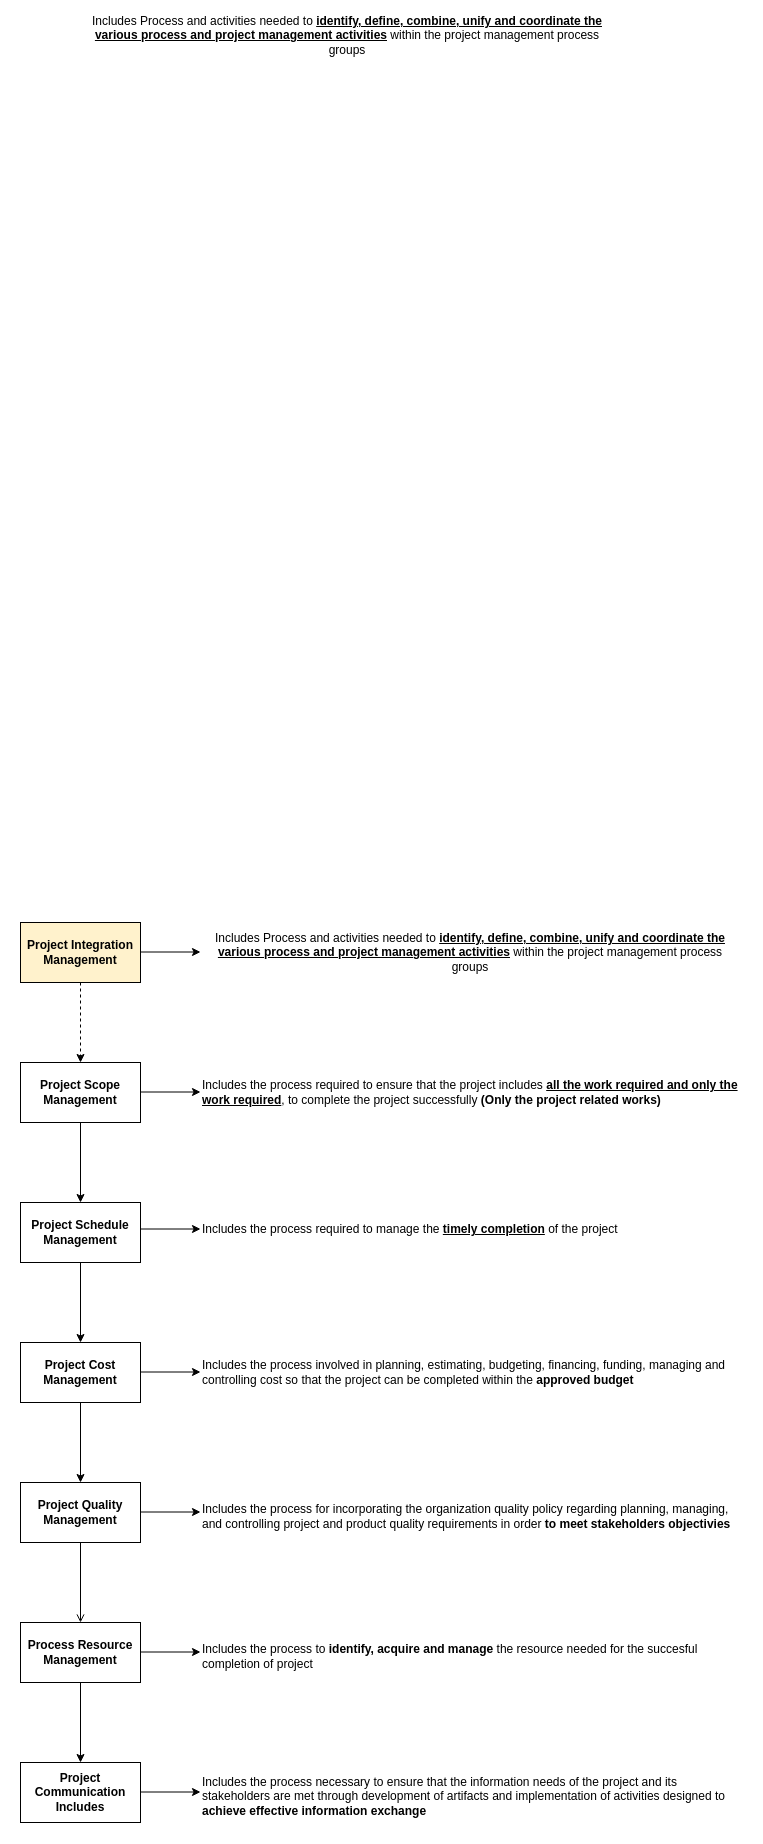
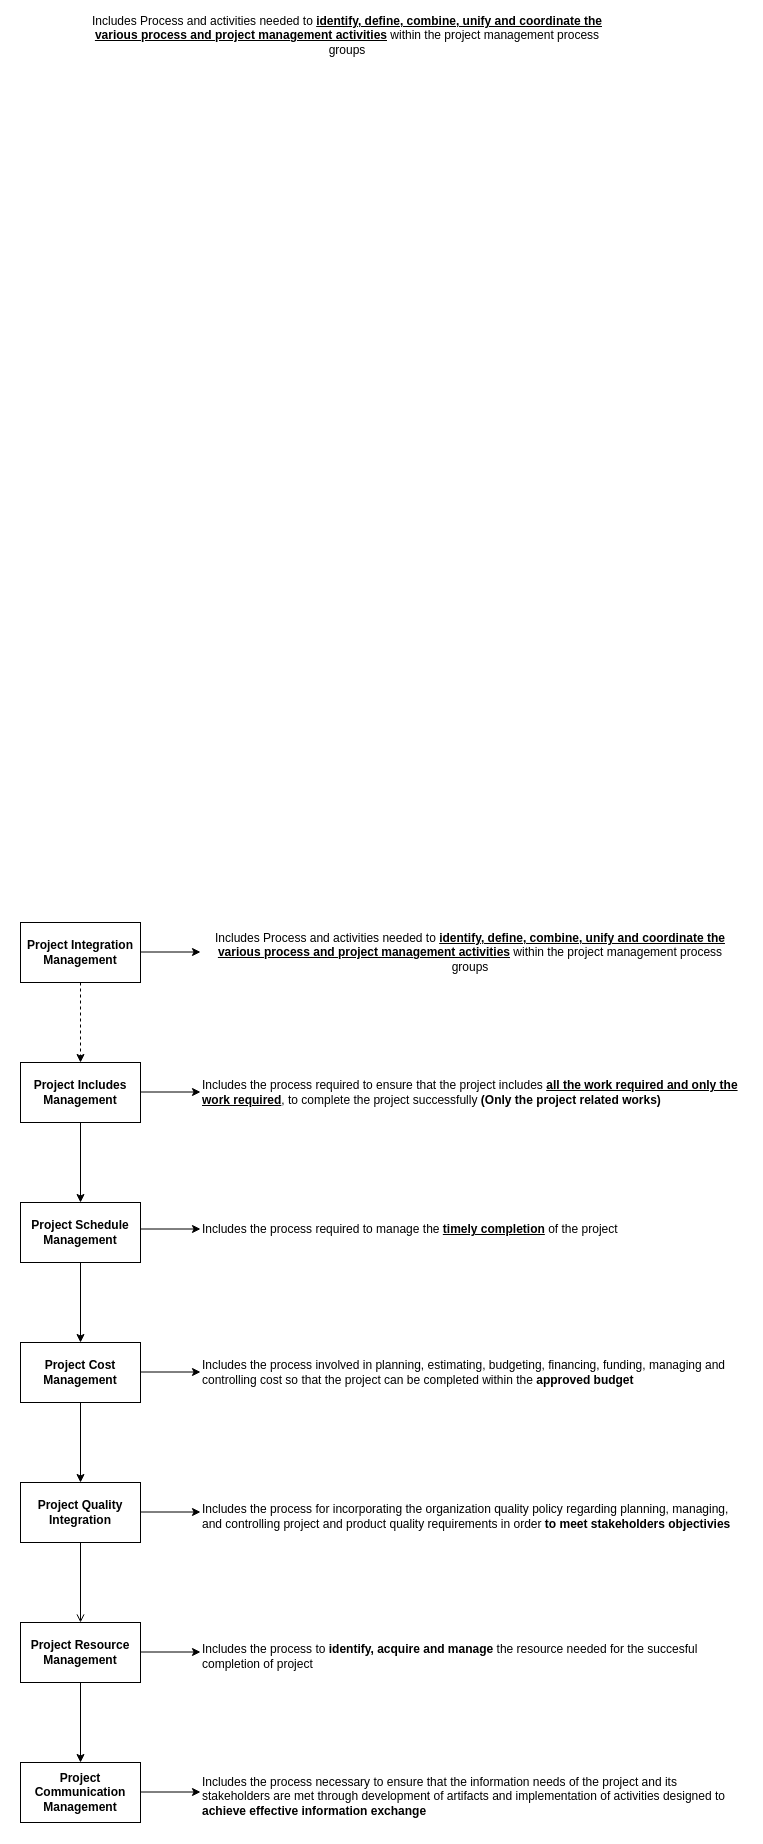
  <mxCell id="0" />
  <mxCell id="1" parent="0" />
  <mxCell id="2" value="" style="edgeStyle=orthogonalEdgeStyle;rounded=0;orthogonalLoop=1;jettySize=auto;html=1;dashed=1;" parent="1" source="3" target="5" edge="1"><mxGeometry relative="1" as="geometry" /></mxCell>
- <mxCell id="3" value="Project Integration Management" style="rounded=0;whiteSpace=wrap;html=1;fontStyle=1;fillColor=#fff2cc;" parent="1" vertex="1"><mxGeometry x="20" y="922" width="120" height="60" as="geometry" /></mxCell>
+ <mxCell id="3" value="Project Integration Management" style="rounded=0;whiteSpace=wrap;html=1;fontStyle=1" parent="1" vertex="1"><mxGeometry x="20" y="922" width="120" height="60" as="geometry" /></mxCell>
  <mxCell id="4" value="" style="edgeStyle=orthogonalEdgeStyle;rounded=0;orthogonalLoop=1;jettySize=auto;html=1;" parent="1" source="5" target="7" edge="1"><mxGeometry relative="1" as="geometry" /></mxCell>
- <mxCell id="5" value="Project Scope Management" style="rounded=0;whiteSpace=wrap;html=1;fontStyle=1" parent="1" vertex="1"><mxGeometry x="20" y="1062" width="120" height="60" as="geometry" /></mxCell>
+ <mxCell id="5" value="Project Includes Management" style="rounded=0;whiteSpace=wrap;html=1;fontStyle=1" parent="1" vertex="1"><mxGeometry x="20" y="1062" width="120" height="60" as="geometry" /></mxCell>
  <mxCell id="6" value="" style="edgeStyle=orthogonalEdgeStyle;rounded=0;orthogonalLoop=1;jettySize=auto;html=1;" parent="1" source="7" target="9" edge="1"><mxGeometry relative="1" as="geometry" /></mxCell>
  <mxCell id="7" value="Project Schedule Management" style="whiteSpace=wrap;html=1;rounded=0;fontStyle=1;" parent="1" vertex="1"><mxGeometry x="20" y="1202" width="120" height="60" as="geometry" /></mxCell>
  <mxCell id="8" value="" style="edgeStyle=orthogonalEdgeStyle;rounded=0;orthogonalLoop=1;jettySize=auto;html=1;" parent="1" source="9" target="19" edge="1"><mxGeometry relative="1" as="geometry" /></mxCell>
  <mxCell id="9" value="Project Cost Management" style="whiteSpace=wrap;html=1;rounded=0;fontStyle=1;" parent="1" vertex="1"><mxGeometry x="20" y="1342" width="120" height="60" as="geometry" /></mxCell>
  <mxCell id="10" value="Includes Process and activities needed to &lt;b&gt;&lt;u&gt;identify, define, combine, unify and coordinate the various process and project management activities&lt;/u&gt;&lt;/b&gt; within the project management process groups" style="text;html=1;align=center;verticalAlign=middle;whiteSpace=wrap;rounded=0;" parent="1" vertex="1"><mxGeometry x="200" y="937" width="540" height="30" as="geometry" /></mxCell>
  <mxCell id="11" value="" style="endArrow=classic;html=1;rounded=0;" parent="1" edge="1"><mxGeometry width="50" height="50" relative="1" as="geometry"><mxPoint x="140" y="951.5" as="sourcePoint" /><mxPoint x="200" y="951.5" as="targetPoint" /></mxGeometry></mxCell>
  <mxCell id="12" value="Includes the process required to ensure that the project includes &lt;b&gt;&lt;u&gt;all the work required and only the work required&lt;/u&gt;&lt;/b&gt;, to complete the project successfully &lt;b&gt;(Only the project related works)&amp;nbsp;&lt;/b&gt;" style="text;html=1;align=left;verticalAlign=middle;whiteSpace=wrap;rounded=0;" parent="1" vertex="1"><mxGeometry x="200" y="1077" width="540" height="30" as="geometry" /></mxCell>
  <mxCell id="13" value="" style="endArrow=classic;html=1;rounded=0;" parent="1" edge="1"><mxGeometry width="50" height="50" relative="1" as="geometry"><mxPoint x="140" y="1091.5" as="sourcePoint" /><mxPoint x="200" y="1091.5" as="targetPoint" /></mxGeometry></mxCell>
  <mxCell id="14" value="Includes the process required to manage the &lt;b&gt;&lt;u&gt;timely completion&lt;/u&gt;&lt;/b&gt; of the project" style="text;html=1;align=left;verticalAlign=middle;whiteSpace=wrap;rounded=0;" parent="1" vertex="1"><mxGeometry x="200" y="1214" width="540" height="30" as="geometry" /></mxCell>
  <mxCell id="15" value="" style="endArrow=classic;html=1;rounded=0;" parent="1" edge="1"><mxGeometry width="50" height="50" relative="1" as="geometry"><mxPoint x="140" y="1228.5" as="sourcePoint" /><mxPoint x="200" y="1228.5" as="targetPoint" /></mxGeometry></mxCell>
  <mxCell id="16" value="Includes the process involved in planning, estimating, budgeting, financing, funding, managing and controlling cost so that the project can be completed within the &lt;b&gt;approved budget&lt;/b&gt;" style="text;html=1;align=left;verticalAlign=middle;whiteSpace=wrap;rounded=0;" parent="1" vertex="1"><mxGeometry x="200" y="1357" width="540" height="30" as="geometry" /></mxCell>
  <mxCell id="17" value="" style="endArrow=classic;html=1;rounded=0;" parent="1" edge="1"><mxGeometry width="50" height="50" relative="1" as="geometry"><mxPoint x="140" y="1371.5" as="sourcePoint" /><mxPoint x="200" y="1371.5" as="targetPoint" /></mxGeometry></mxCell>
  <mxCell id="18" value="" style="edgeStyle=orthogonalEdgeStyle;rounded=0;orthogonalLoop=1;jettySize=auto;html=1;endArrow=open;" parent="1" source="19" target="23" edge="1"><mxGeometry relative="1" as="geometry" /></mxCell>
- <mxCell id="19" value="Project Quality Management" style="whiteSpace=wrap;html=1;rounded=0;fontStyle=1;" parent="1" vertex="1"><mxGeometry x="20" y="1482" width="120" height="60" as="geometry" /></mxCell>
+ <mxCell id="19" value="Project Quality Integration" style="whiteSpace=wrap;html=1;rounded=0;fontStyle=1;" parent="1" vertex="1"><mxGeometry x="20" y="1482" width="120" height="60" as="geometry" /></mxCell>
  <mxCell id="20" value="Includes the process for incorporating the organization quality policy regarding planning, managing, and controlling project and product quality requirements in order&lt;b&gt; to meet stakeholders objectivies&lt;/b&gt;" style="text;html=1;align=left;verticalAlign=middle;whiteSpace=wrap;rounded=0;" parent="1" vertex="1"><mxGeometry x="200" y="1497" width="541" height="38" as="geometry" /></mxCell>
  <mxCell id="21" value="" style="endArrow=classic;html=1;rounded=0;" parent="1" edge="1"><mxGeometry width="50" height="50" relative="1" as="geometry"><mxPoint x="140" y="1511.5" as="sourcePoint" /><mxPoint x="200" y="1511.5" as="targetPoint" /></mxGeometry></mxCell>
  <mxCell id="22" value="" style="edgeStyle=orthogonalEdgeStyle;rounded=0;orthogonalLoop=1;jettySize=auto;html=1;" parent="1" source="23" target="26" edge="1"><mxGeometry relative="1" as="geometry" /></mxCell>
- <mxCell id="23" value="Process Resource Management" style="whiteSpace=wrap;html=1;rounded=0;fontStyle=1;" parent="1" vertex="1"><mxGeometry x="20" y="1622" width="120" height="60" as="geometry" /></mxCell>
+ <mxCell id="23" value="Project Resource Management" style="whiteSpace=wrap;html=1;rounded=0;fontStyle=1;" parent="1" vertex="1"><mxGeometry x="20" y="1622" width="120" height="60" as="geometry" /></mxCell>
  <mxCell id="24" value="Includes the process to&lt;b&gt; identify, acquire and manage&lt;/b&gt; the resource needed for the succesful completion of project&amp;nbsp;" style="text;html=1;align=left;verticalAlign=middle;whiteSpace=wrap;rounded=0;" parent="1" vertex="1"><mxGeometry x="200" y="1637" width="541" height="38" as="geometry" /></mxCell>
  <mxCell id="25" value="" style="endArrow=classic;html=1;rounded=0;" parent="1" edge="1"><mxGeometry width="50" height="50" relative="1" as="geometry"><mxPoint x="140" y="1651.5" as="sourcePoint" /><mxPoint x="200" y="1651.5" as="targetPoint" /></mxGeometry></mxCell>
- <mxCell id="26" value="Project Communication Includes" style="whiteSpace=wrap;html=1;rounded=0;fontStyle=1;" parent="1" vertex="1"><mxGeometry x="20" y="1762" width="120" height="60" as="geometry" /></mxCell>
+ <mxCell id="26" value="Project Communication Management" style="whiteSpace=wrap;html=1;rounded=0;fontStyle=1;" parent="1" vertex="1"><mxGeometry x="20" y="1762" width="120" height="60" as="geometry" /></mxCell>
  <mxCell id="27" value="Includes the process necessary to ensure that the information needs of the project and its stakeholders are met through development of artifacts and implementation of activities designed to &lt;b&gt;achieve effective information exchange&lt;/b&gt;" style="text;html=1;align=left;verticalAlign=middle;whiteSpace=wrap;rounded=0;" parent="1" vertex="1"><mxGeometry x="200" y="1777" width="541" height="38" as="geometry" /></mxCell>
  <mxCell id="28" value="" style="endArrow=classic;html=1;rounded=0;" parent="1" edge="1"><mxGeometry width="50" height="50" relative="1" as="geometry"><mxPoint x="140" y="1791.5" as="sourcePoint" /><mxPoint x="200" y="1791.5" as="targetPoint" /></mxGeometry></mxCell>
  <mxCell id="29" value="Includes Process and activities needed to &lt;b&gt;&lt;u&gt;identify, define, combine, unify and coordinate the various process and project management activities&lt;/u&gt;&lt;/b&gt; within the project management process groups" style="text;html=1;align=center;verticalAlign=middle;whiteSpace=wrap;rounded=0;" vertex="1" parent="1"><mxGeometry x="77" y="20" width="540" height="30" as="geometry" /></mxCell>
